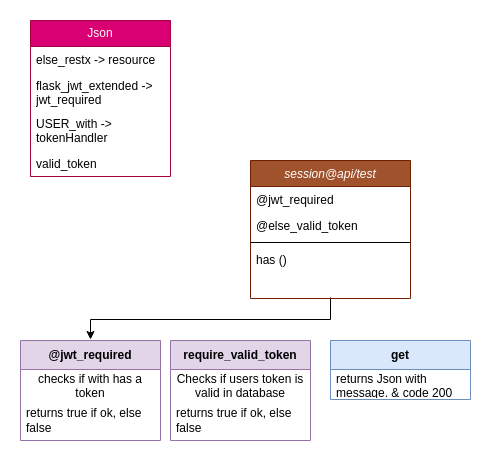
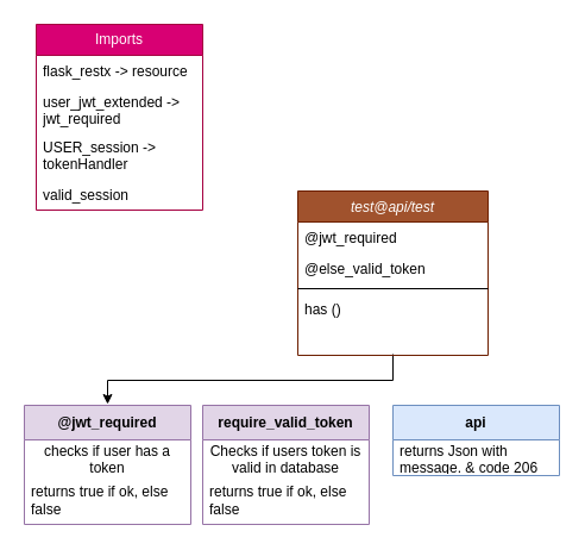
  <mxCell id="0" />
  <mxCell id="1" parent="0" />
  <mxCell id="2" style="edgeStyle=orthogonalEdgeStyle;rounded=0;orthogonalLoop=1;jettySize=auto;html=1;entryX=0.5;entryY=0;entryDx=0;entryDy=0;" parent="1" edge="1"><mxGeometry relative="1" as="geometry"><mxPoint x="330" y="297" as="sourcePoint" /><mxPoint x="90" y="339" as="targetPoint" /><Array as="points"><mxPoint x="330" y="319" /><mxPoint x="90" y="319" /></Array></mxGeometry></mxCell>
- <mxCell id="3" value="session@api/test" style="swimlane;fontStyle=2;align=center;verticalAlign=top;childLayout=stackLayout;horizontal=1;startSize=26;horizontalStack=0;resizeParent=1;resizeLast=0;collapsible=1;marginBottom=0;rounded=0;shadow=0;strokeWidth=1;fillColor=#a0522d;strokeColor=#6D1F00;fontColor=#ffffff;" parent="1" vertex="1"><mxGeometry x="250" y="160" width="160" height="138" as="geometry"><mxRectangle x="230" y="140" width="160" height="26" as="alternateBounds" /></mxGeometry></mxCell>
+ <mxCell id="3" value="test@api/test" style="swimlane;fontStyle=2;align=center;verticalAlign=top;childLayout=stackLayout;horizontal=1;startSize=26;horizontalStack=0;resizeParent=1;resizeLast=0;collapsible=1;marginBottom=0;rounded=0;shadow=0;strokeWidth=1;fillColor=#a0522d;strokeColor=#6D1F00;fontColor=#ffffff;" parent="1" vertex="1"><mxGeometry x="250" y="160" width="160" height="138" as="geometry"><mxRectangle x="230" y="140" width="160" height="26" as="alternateBounds" /></mxGeometry></mxCell>
  <mxCell id="4" value="@jwt_required" style="text;align=left;verticalAlign=top;spacingLeft=4;spacingRight=4;overflow=hidden;rotatable=0;points=[[0,0.5],[1,0.5]];portConstraint=eastwest;" parent="3" vertex="1"><mxGeometry y="26" width="160" height="26" as="geometry" /></mxCell>
  <mxCell id="5" value="@else_valid_token" style="text;align=left;verticalAlign=top;spacingLeft=4;spacingRight=4;overflow=hidden;rotatable=0;points=[[0,0.5],[1,0.5]];portConstraint=eastwest;rounded=0;shadow=0;html=0;" parent="3" vertex="1"><mxGeometry y="52" width="160" height="26" as="geometry" /></mxCell>
  <mxCell id="6" value="" style="line;html=1;strokeWidth=1;align=left;verticalAlign=middle;spacingTop=-1;spacingLeft=3;spacingRight=3;rotatable=0;labelPosition=right;points=[];portConstraint=eastwest;" parent="3" vertex="1"><mxGeometry y="78" width="160" height="8" as="geometry" /></mxCell>
  <mxCell id="7" value="has ()" style="text;align=left;verticalAlign=top;spacingLeft=4;spacingRight=4;overflow=hidden;rotatable=0;points=[[0,0.5],[1,0.5]];portConstraint=eastwest;" parent="3" vertex="1"><mxGeometry y="86" width="160" height="26" as="geometry" /></mxCell>
- <mxCell id="8" value="Json" style="swimlane;fontStyle=0;childLayout=stackLayout;horizontal=1;startSize=26;fillColor=#d80073;horizontalStack=0;resizeParent=1;resizeParentMax=0;resizeLast=0;collapsible=1;marginBottom=0;whiteSpace=wrap;html=1;fontColor=#ffffff;strokeColor=#A50040;" parent="1" vertex="1"><mxGeometry x="30" y="20" width="140" height="156" as="geometry" /></mxCell>
- <mxCell id="9" value="else_restx -&amp;gt; resource" style="text;strokeColor=none;fillColor=none;align=left;verticalAlign=top;spacingLeft=4;spacingRight=4;overflow=hidden;rotatable=0;points=[[0,0.5],[1,0.5]];portConstraint=eastwest;whiteSpace=wrap;html=1;" parent="8" vertex="1"><mxGeometry y="26" width="140" height="26" as="geometry" /></mxCell>
- <mxCell id="10" value="flask_jwt_extended -&amp;gt; jwt_required" style="text;strokeColor=none;fillColor=none;align=left;verticalAlign=top;spacingLeft=4;spacingRight=4;overflow=hidden;rotatable=0;points=[[0,0.5],[1,0.5]];portConstraint=eastwest;whiteSpace=wrap;html=1;" parent="8" vertex="1"><mxGeometry y="52" width="140" height="38" as="geometry" /></mxCell>
- <mxCell id="11" value="USER_with -&amp;gt; tokenHandler" style="text;strokeColor=none;fillColor=none;align=left;verticalAlign=top;spacingLeft=4;spacingRight=4;overflow=hidden;rotatable=0;points=[[0,0.5],[1,0.5]];portConstraint=eastwest;whiteSpace=wrap;html=1;" parent="8" vertex="1"><mxGeometry y="90" width="140" height="40" as="geometry" /></mxCell>
- <mxCell id="12" value="valid_token" style="text;strokeColor=none;fillColor=none;align=left;verticalAlign=top;spacingLeft=4;spacingRight=4;overflow=hidden;rotatable=0;points=[[0,0.5],[1,0.5]];portConstraint=eastwest;whiteSpace=wrap;html=1;" parent="8" vertex="1"><mxGeometry y="130" width="140" height="26" as="geometry" /></mxCell>
+ <mxCell id="8" value="Imports" style="swimlane;fontStyle=0;childLayout=stackLayout;horizontal=1;startSize=26;fillColor=#d80073;horizontalStack=0;resizeParent=1;resizeParentMax=0;resizeLast=0;collapsible=1;marginBottom=0;whiteSpace=wrap;html=1;fontColor=#ffffff;strokeColor=#A50040;" parent="1" vertex="1"><mxGeometry x="30" y="20" width="140" height="156" as="geometry" /></mxCell>
+ <mxCell id="9" value="flask_restx -&amp;gt; resource" style="text;strokeColor=none;fillColor=none;align=left;verticalAlign=top;spacingLeft=4;spacingRight=4;overflow=hidden;rotatable=0;points=[[0,0.5],[1,0.5]];portConstraint=eastwest;whiteSpace=wrap;html=1;" parent="8" vertex="1"><mxGeometry y="26" width="140" height="26" as="geometry" /></mxCell>
+ <mxCell id="10" value="user_jwt_extended -&amp;gt; jwt_required" style="text;strokeColor=none;fillColor=none;align=left;verticalAlign=top;spacingLeft=4;spacingRight=4;overflow=hidden;rotatable=0;points=[[0,0.5],[1,0.5]];portConstraint=eastwest;whiteSpace=wrap;html=1;" parent="8" vertex="1"><mxGeometry y="52" width="140" height="38" as="geometry" /></mxCell>
+ <mxCell id="11" value="USER_session -&amp;gt; tokenHandler" style="text;strokeColor=none;fillColor=none;align=left;verticalAlign=top;spacingLeft=4;spacingRight=4;overflow=hidden;rotatable=0;points=[[0,0.5],[1,0.5]];portConstraint=eastwest;whiteSpace=wrap;html=1;" parent="8" vertex="1"><mxGeometry y="90" width="140" height="40" as="geometry" /></mxCell>
+ <mxCell id="12" value="valid_session" style="text;strokeColor=none;fillColor=none;align=left;verticalAlign=top;spacingLeft=4;spacingRight=4;overflow=hidden;rotatable=0;points=[[0,0.5],[1,0.5]];portConstraint=eastwest;whiteSpace=wrap;html=1;" parent="8" vertex="1"><mxGeometry y="130" width="140" height="26" as="geometry" /></mxCell>
  <mxCell id="13" value="@jwt_required" style="swimlane;fontStyle=1;align=center;verticalAlign=middle;childLayout=stackLayout;horizontal=1;startSize=29;horizontalStack=0;resizeParent=1;resizeParentMax=0;resizeLast=0;collapsible=0;marginBottom=0;html=1;whiteSpace=wrap;fillColor=#e1d5e7;strokeColor=#9673a6;" parent="1" vertex="1"><mxGeometry x="20" y="340" width="140" height="100" as="geometry" /></mxCell>
- <mxCell id="14" value="checks if with has a token" style="text;html=1;strokeColor=none;fillColor=none;align=center;verticalAlign=middle;spacingLeft=4;spacingRight=4;overflow=hidden;rotatable=0;points=[[0,0.5],[1,0.5]];portConstraint=eastwest;whiteSpace=wrap;" parent="13" vertex="1"><mxGeometry y="29" width="140" height="31" as="geometry" /></mxCell>
+ <mxCell id="14" value="checks if user has a token" style="text;html=1;strokeColor=none;fillColor=none;align=center;verticalAlign=middle;spacingLeft=4;spacingRight=4;overflow=hidden;rotatable=0;points=[[0,0.5],[1,0.5]];portConstraint=eastwest;whiteSpace=wrap;" parent="13" vertex="1"><mxGeometry y="29" width="140" height="31" as="geometry" /></mxCell>
  <mxCell id="15" value="returns true if ok, else false" style="text;html=1;strokeColor=none;fillColor=none;align=left;verticalAlign=middle;spacingLeft=4;spacingRight=4;overflow=hidden;rotatable=0;points=[[0,0.5],[1,0.5]];portConstraint=eastwest;whiteSpace=wrap;" parent="13" vertex="1"><mxGeometry y="60" width="140" height="40" as="geometry" /></mxCell>
  <mxCell id="16" value="require_valid_token" style="swimlane;fontStyle=1;align=center;verticalAlign=middle;childLayout=stackLayout;horizontal=1;startSize=29;horizontalStack=0;resizeParent=1;resizeParentMax=0;resizeLast=0;collapsible=0;marginBottom=0;html=1;whiteSpace=wrap;fillColor=#e1d5e7;strokeColor=#9673a6;" parent="1" vertex="1"><mxGeometry x="170" y="340" width="140" height="100" as="geometry" /></mxCell>
  <mxCell id="17" value="Checks if users token is valid in database" style="text;html=1;strokeColor=none;fillColor=none;align=center;verticalAlign=middle;spacingLeft=4;spacingRight=4;overflow=hidden;rotatable=0;points=[[0,0.5],[1,0.5]];portConstraint=eastwest;whiteSpace=wrap;" parent="16" vertex="1"><mxGeometry y="29" width="140" height="31" as="geometry" /></mxCell>
  <mxCell id="18" value="returns true if ok, else false" style="text;html=1;strokeColor=none;fillColor=none;align=left;verticalAlign=middle;spacingLeft=4;spacingRight=4;overflow=hidden;rotatable=0;points=[[0,0.5],[1,0.5]];portConstraint=eastwest;whiteSpace=wrap;" parent="16" vertex="1"><mxGeometry y="60" width="140" height="40" as="geometry" /></mxCell>
- <mxCell id="19" value="get" style="swimlane;fontStyle=1;align=center;verticalAlign=middle;childLayout=stackLayout;horizontal=1;startSize=29;horizontalStack=0;resizeParent=1;resizeParentMax=0;resizeLast=0;collapsible=0;marginBottom=0;html=1;whiteSpace=wrap;fillColor=#dae8fc;strokeColor=#6c8ebf;" parent="1" vertex="1"><mxGeometry x="330" y="340" width="140" height="59" as="geometry" /></mxCell>
- <mxCell id="20" value="returns Json with message. &amp;amp; code 200" style="text;html=1;strokeColor=none;fillColor=none;align=left;verticalAlign=middle;spacingLeft=4;spacingRight=4;overflow=hidden;rotatable=0;points=[[0,0.5],[1,0.5]];portConstraint=eastwest;whiteSpace=wrap;" parent="19" vertex="1"><mxGeometry y="29" width="140" height="30" as="geometry" /></mxCell>
+ <mxCell id="19" value="api" style="swimlane;fontStyle=1;align=center;verticalAlign=middle;childLayout=stackLayout;horizontal=1;startSize=29;horizontalStack=0;resizeParent=1;resizeParentMax=0;resizeLast=0;collapsible=0;marginBottom=0;html=1;whiteSpace=wrap;fillColor=#dae8fc;strokeColor=#6c8ebf;" parent="1" vertex="1"><mxGeometry x="330" y="340" width="140" height="59" as="geometry" /></mxCell>
+ <mxCell id="20" value="returns Json with message. &amp;amp; code 206" style="text;html=1;strokeColor=none;fillColor=none;align=left;verticalAlign=middle;spacingLeft=4;spacingRight=4;overflow=hidden;rotatable=0;points=[[0,0.5],[1,0.5]];portConstraint=eastwest;whiteSpace=wrap;" parent="19" vertex="1"><mxGeometry y="29" width="140" height="30" as="geometry" /></mxCell>
